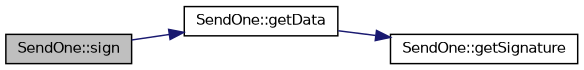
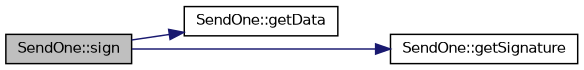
  digraph {
    rankdir=LR
    node [color=black fillcolor=white fontname=Helvetica fontsize=10 shape=record style=filled]
    edge [color=midnightblue fontname=Helvetica fontsize=10 labelfontname=Helvetica labelfontsize=10 style=solid]
    n1 [fillcolor=grey75 fontcolor=black height=0.2 label="SendOne::sign" width=0.4]
    n2 [height=0.2 label="SendOne::getData" width=0.4]
    n3 [height=0.2 label="SendOne::getSignature" width=0.4]
    n1 -> n2
-   n2 -> n3
+   n1 -> n3
  }
